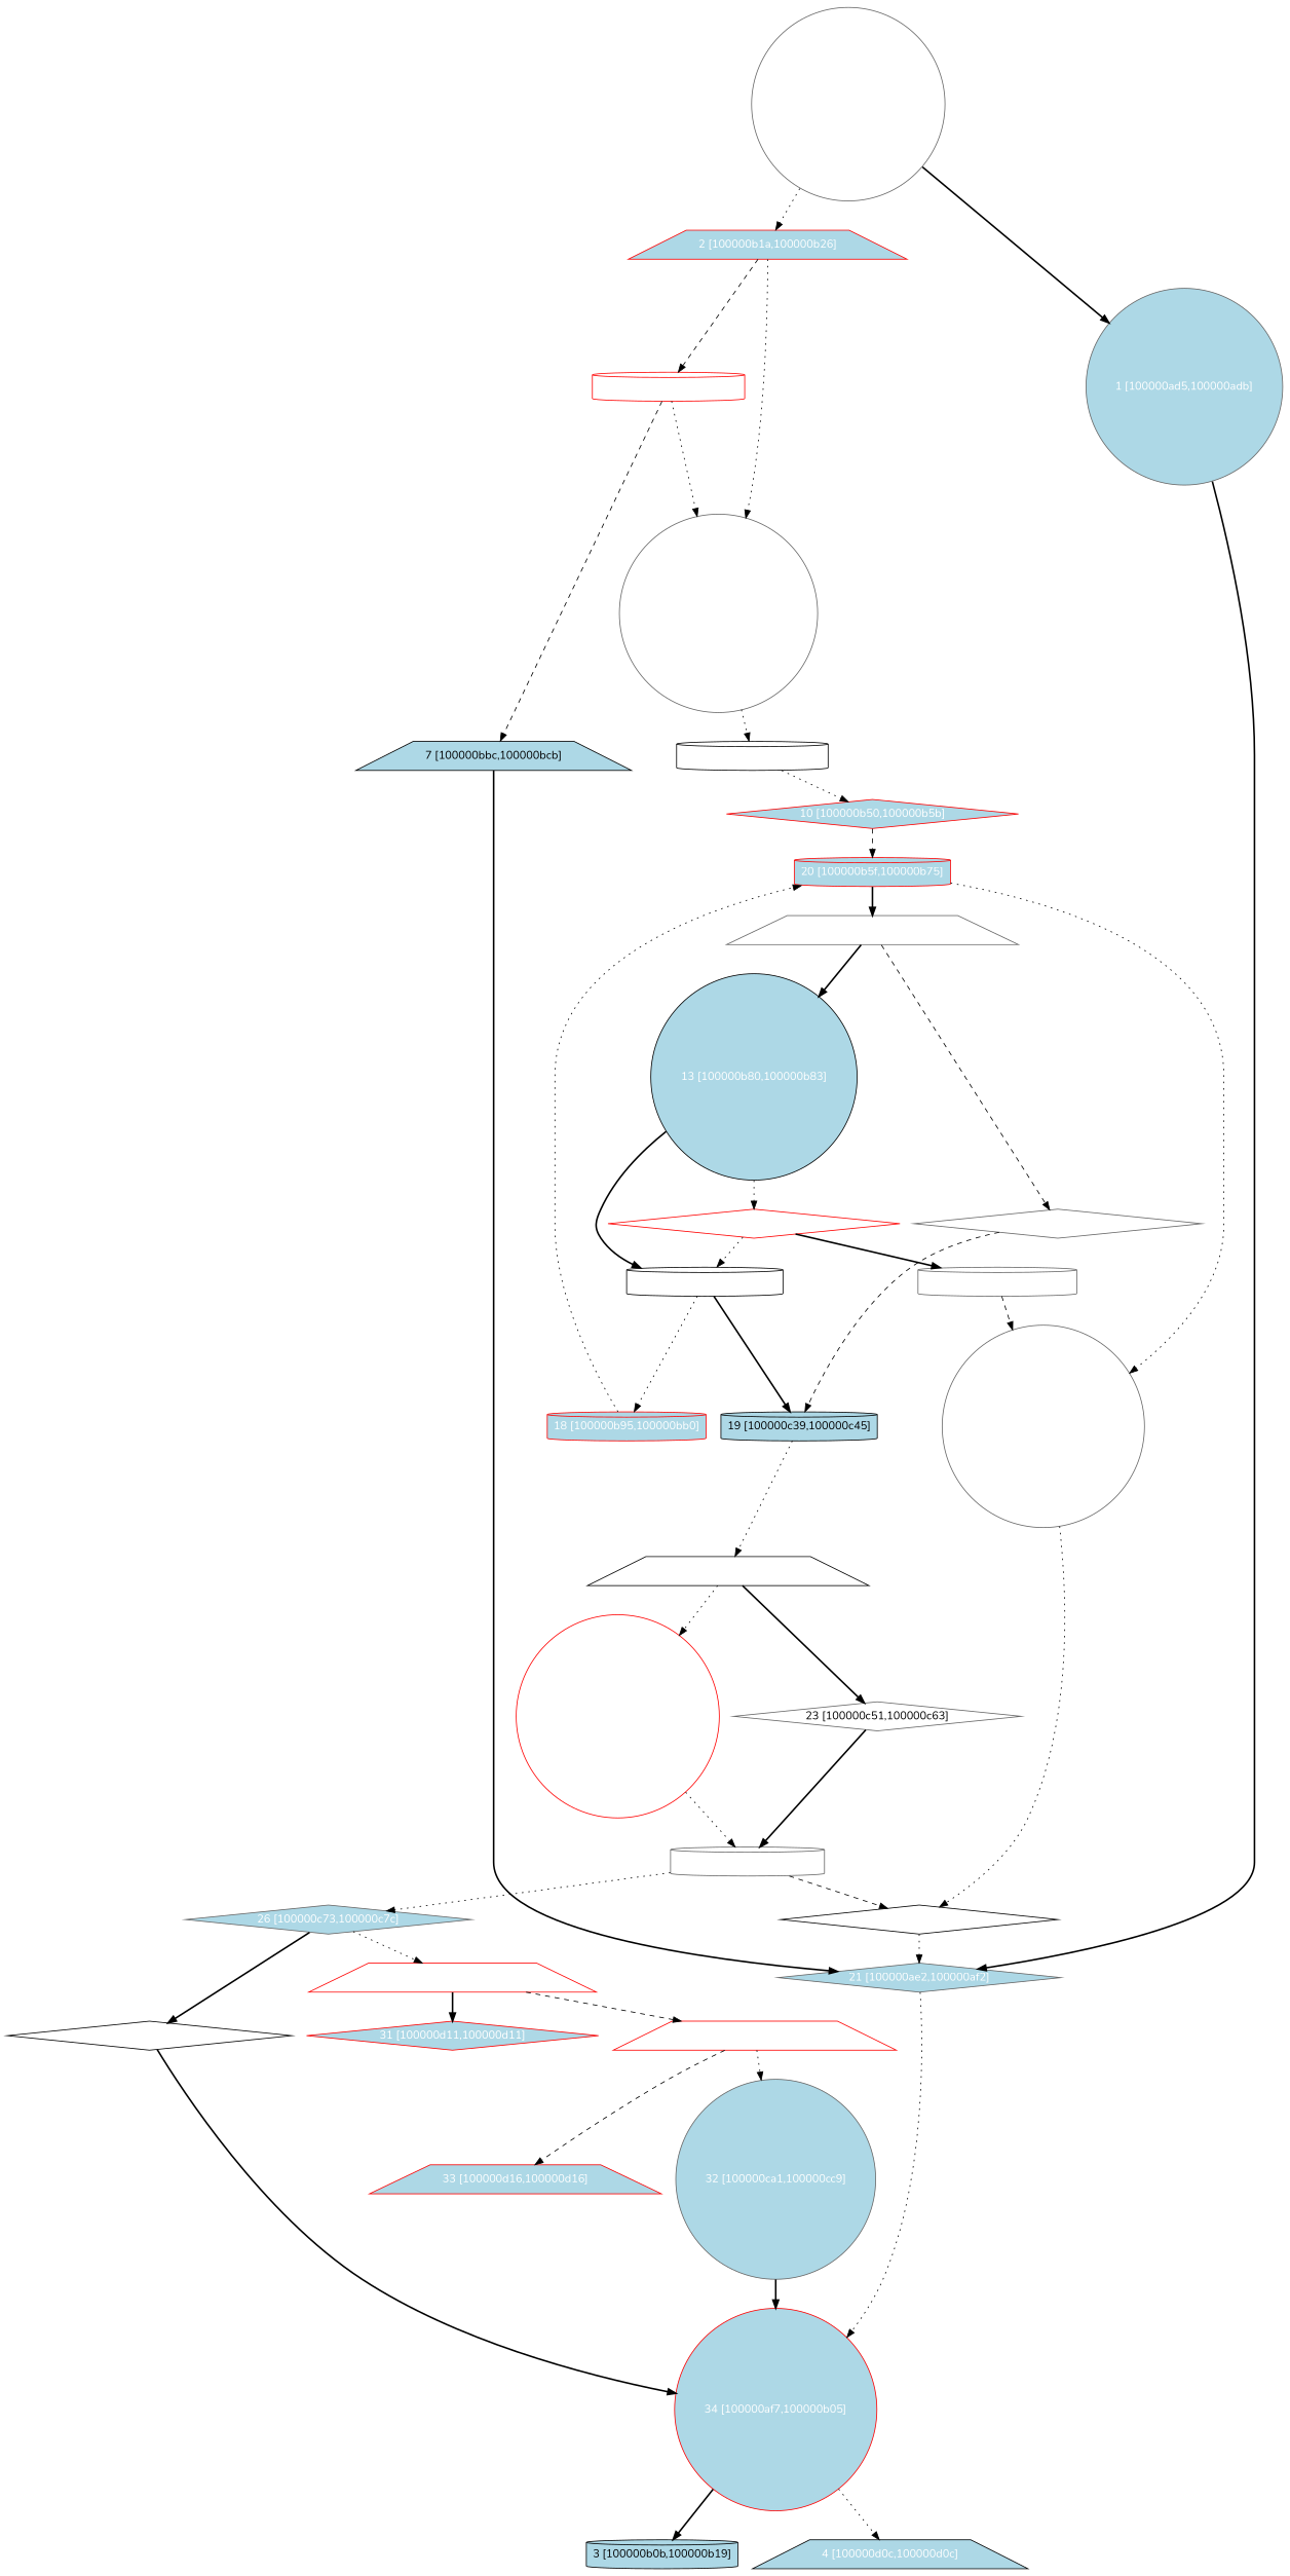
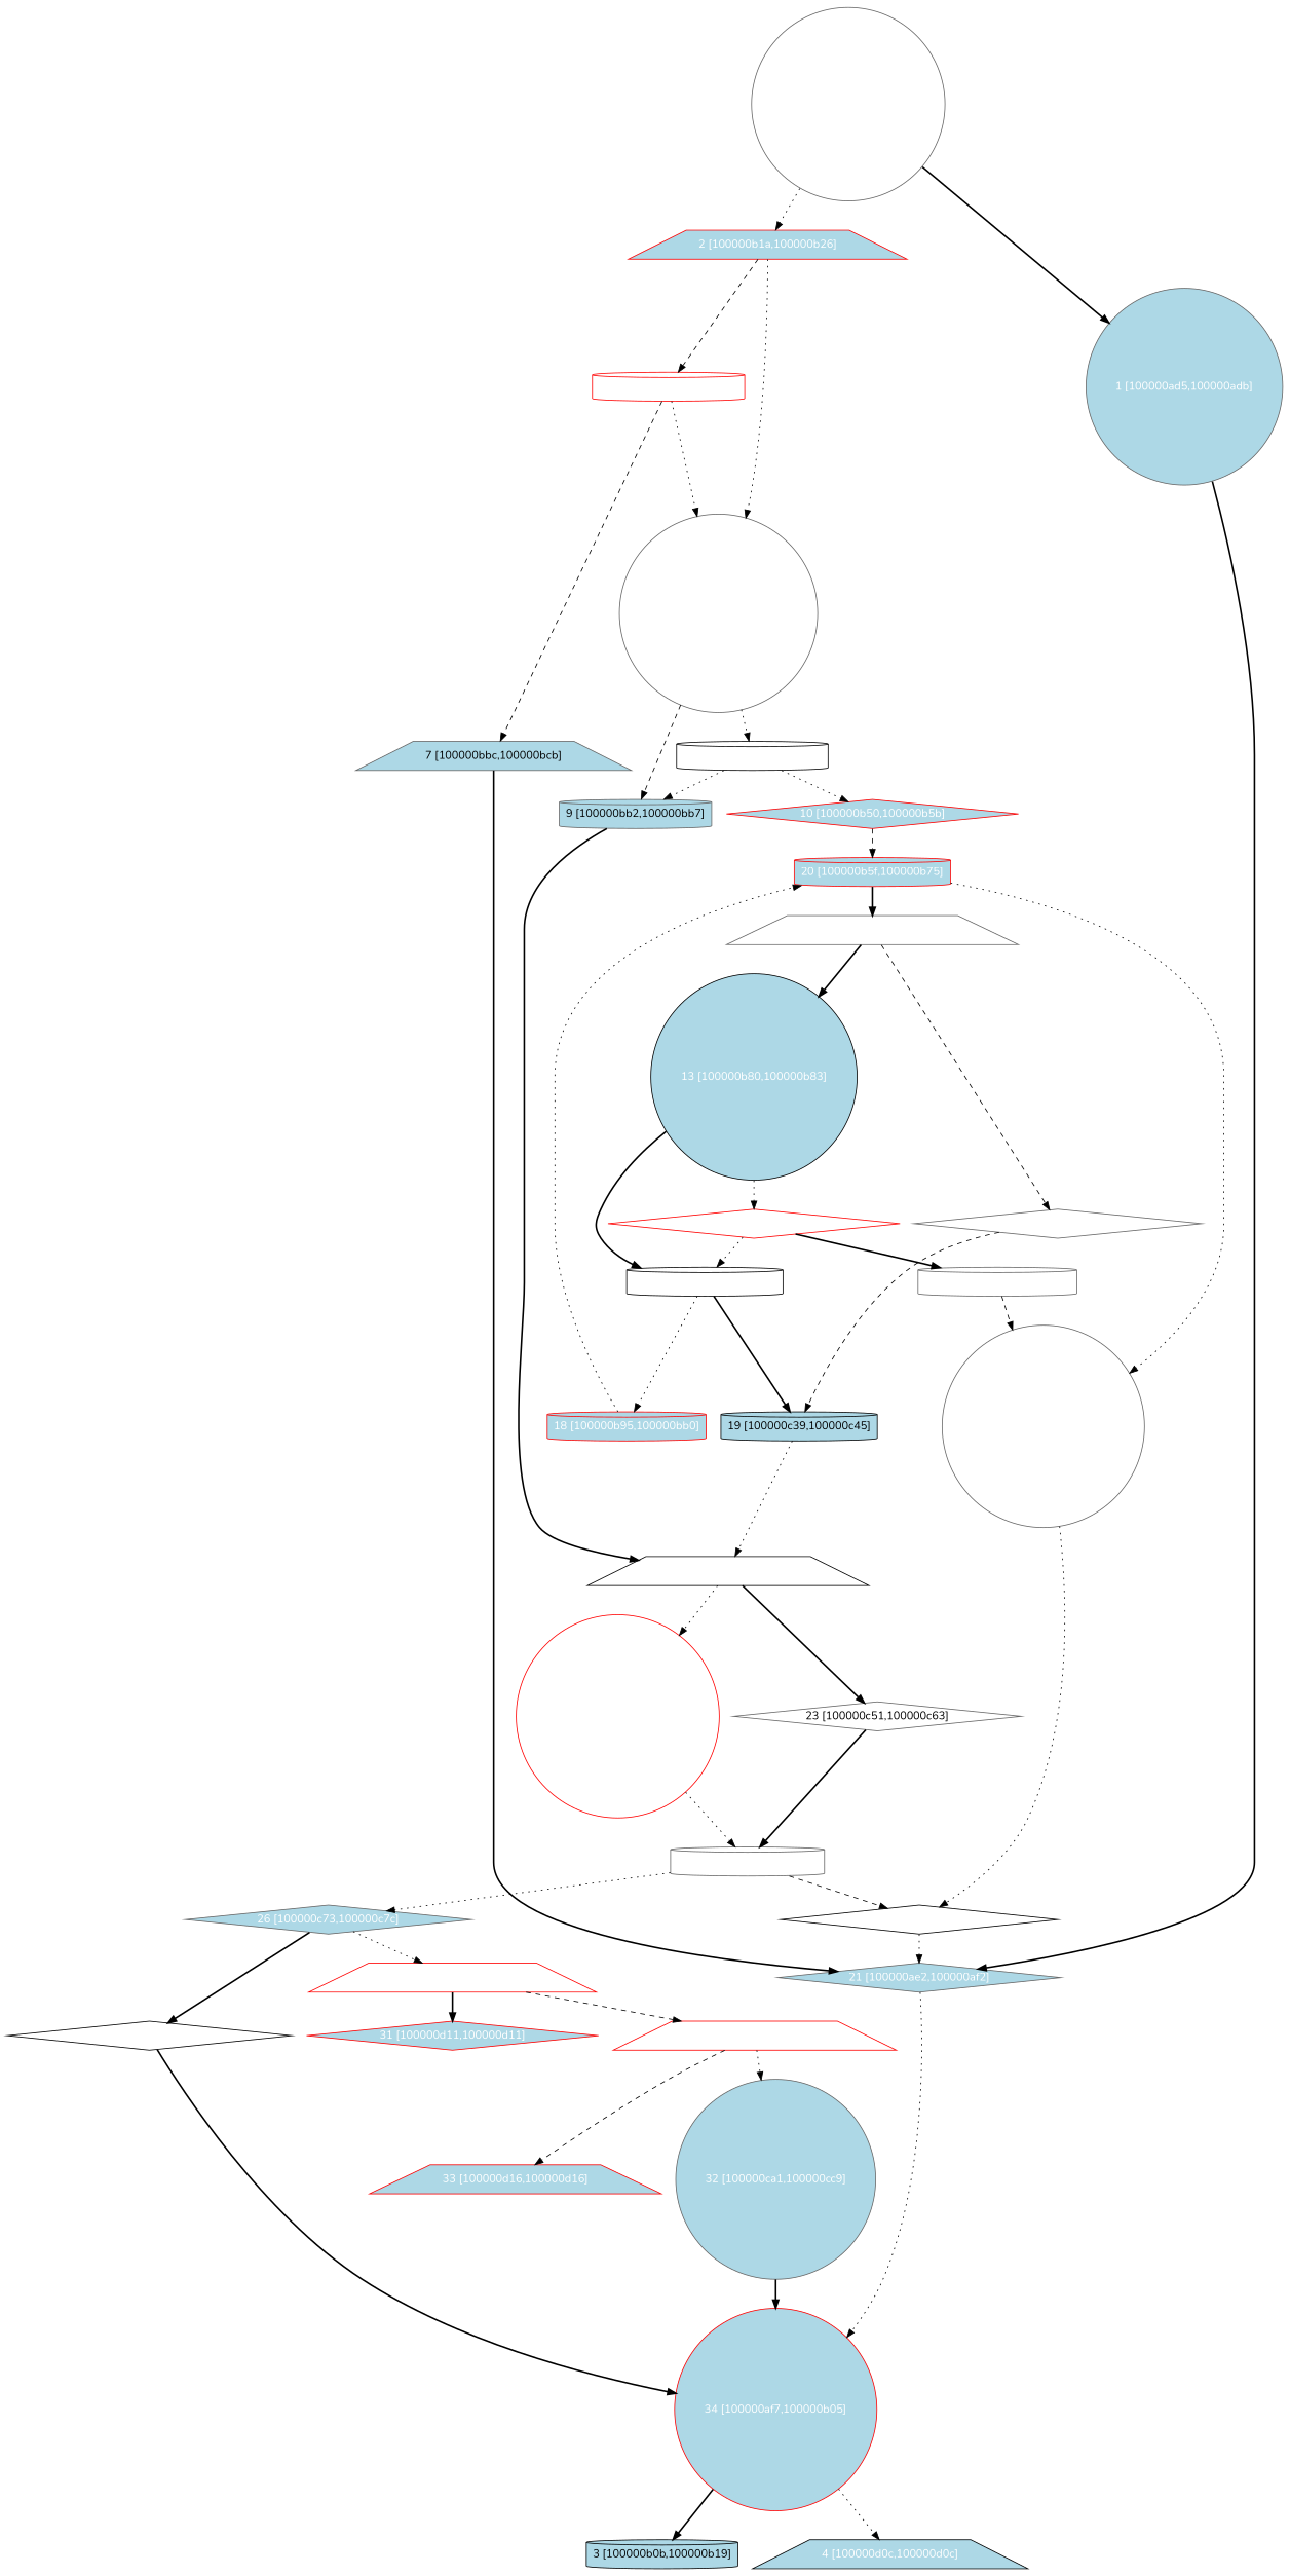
  digraph {
    fontname=Nunito
    node [color=gray40 fillcolor=white fontcolor="#ffffff" fontname=Nunito shape=cylinder style=filled]
    edge [fontname=Nunito style=dotted]
    n1 [label="0 [100000aac,100000ad3]" shape=circle]
    n2 [fillcolor=lightblue label="1 [100000ad5,100000adb]" shape=circle]
    n3 [color=red fillcolor=lightblue label="2 [100000b1a,100000b26]" shape=trapezium]
    n4 [fillcolor=lightblue label="21 [100000ae2,100000af2]" shape=diamond]
    n5 [color=red label="5 [100000b28,100000b30]"]
    n6 [label="6 [100000b36,100000b42]" shape=circle]
    n7 [color=red fillcolor=lightblue label="34 [100000af7,100000b05]" shape=circle]
-   n8 [color=black fillcolor=lightblue fontcolor="#000000" label="7 [100000bbc,100000bcb]" shape=trapezium]
+   n8 [fillcolor=lightblue fontcolor="#000000" label="7 [100000bbc,100000bcb]" shape=trapezium]
    n9 [color=black label="8 [100000b44,100000b4e]"]
+   n10 [fillcolor=lightblue fontcolor="#000000" label="9 [100000bb2,100000bb7]"]
    n11 [color=black fillcolor=lightblue fontcolor="#000000" label="3 [100000b0b,100000b19]"]
    n12 [color=black fillcolor=lightblue label="4 [100000d0c,100000d0c]" shape=trapezium]
    n13 [color=red fillcolor=lightblue label="10 [100000b50,100000b5b]" shape=diamond]
    n14 [color=black label="22 [100000c4c,100000c4f]" shape=trapezium]
    n15 [color=red fillcolor=lightblue label="20 [100000b5f,100000b75]"]
    n16 [fontcolor="#000000" label="23 [100000c51,100000c63]" shape=diamond]
    n17 [color=red label="24 [100000c65,100000c6a]" shape=circle]
    n18 [label="11 [100000b77,100000b7a]" shape=trapezium]
    n19 [label="12 [100000bd3,100000c2f]" shape=circle]
    n20 [color=black fillcolor=lightblue label="13 [100000b80,100000b83]" shape=circle]
    n21 [label="14 [100000c34,100000c34]" shape=diamond]
    n22 [color=red label="15 [100000b85,100000b89]" shape=diamond]
    n23 [color=black label="16 [100000b8b,100000b8f]"]
    n24 [color=black fillcolor=lightblue fontcolor="#000000" label="19 [100000c39,100000c45]"]
    n25 [color=black label="27 [100000cce,100000cf1]" shape=diamond]
    n26 [label="17 [100000bd0,100000bd0]"]
    n27 [color=red fillcolor=lightblue label="18 [100000b95,100000bb0]"]
    n28 [label="25 [100000c6f,100000c71]"]
    n29 [fillcolor=lightblue label="26 [100000c73,100000c7c]" shape=diamond]
    n30 [color=red label="28 [100000c7e,100000c93]" shape=trapezium]
    n31 [color=black label="29 [100000cf6,100000d07]" shape=diamond]
    n32 [color=red label="30 [100000c95,100000c9f]" shape=trapezium]
    n33 [color=red fillcolor=lightblue label="31 [100000d11,100000d11]" shape=diamond]
    n34 [fillcolor=lightblue label="32 [100000ca1,100000cc9]" shape=circle]
    n35 [color=red fillcolor=lightblue label="33 [100000d16,100000d16]" shape=trapezium]
    n1 -> n2 [style=bold]
    n1 -> n3
    n2 -> n4 [style=bold]
    n3 -> n5 [style=dashed]
    n3 -> n6
    n4 -> n7
    n5 -> n6
    n5 -> n8 [style=dashed]
    n6 -> n9
+   n6 -> n10 [style=dashed]
    n7 -> n11 [style=bold]
    n7 -> n12
    n8 -> n4 [style=bold]
+   n9 -> n10
    n9 -> n13
+   n10 -> n14 [style=bold]
    n13 -> n15 [style=dashed]
    n14 -> n16 [style=bold]
    n14 -> n17
    n15 -> n18 [style=bold]
    n15 -> n19
    n16 -> n28 [style=bold]
    n17 -> n28
    n18 -> n20 [style=bold]
    n18 -> n21 [style=dashed]
    n19 -> n25
    n20 -> n22
    n20 -> n23 [style=bold]
    n21 -> n24 [style=dashed]
    n22 -> n23
    n22 -> n26 [style=bold]
    n23 -> n24 [style=bold]
    n23 -> n27
    n24 -> n14
    n25 -> n4
    n26 -> n19 [style=dashed]
    n27 -> n15
    n28 -> n25 [style=dashed]
    n28 -> n29
    n29 -> n30
    n29 -> n31 [style=bold]
    n30 -> n32 [style=dashed]
    n30 -> n33 [style=bold]
    n31 -> n7 [style=bold]
    n32 -> n34
    n32 -> n35 [style=dashed]
    n34 -> n7 [style=bold]
  }
